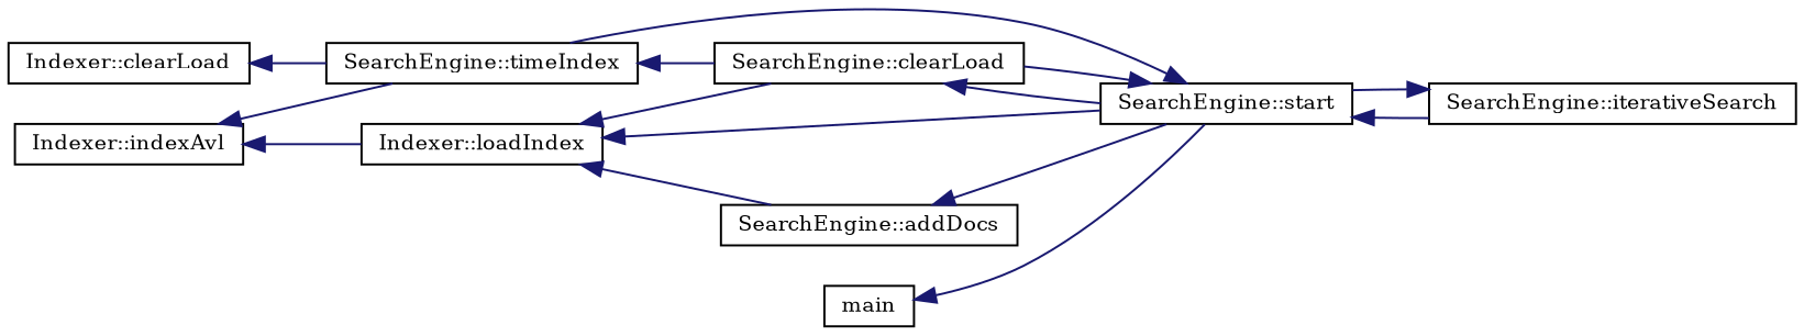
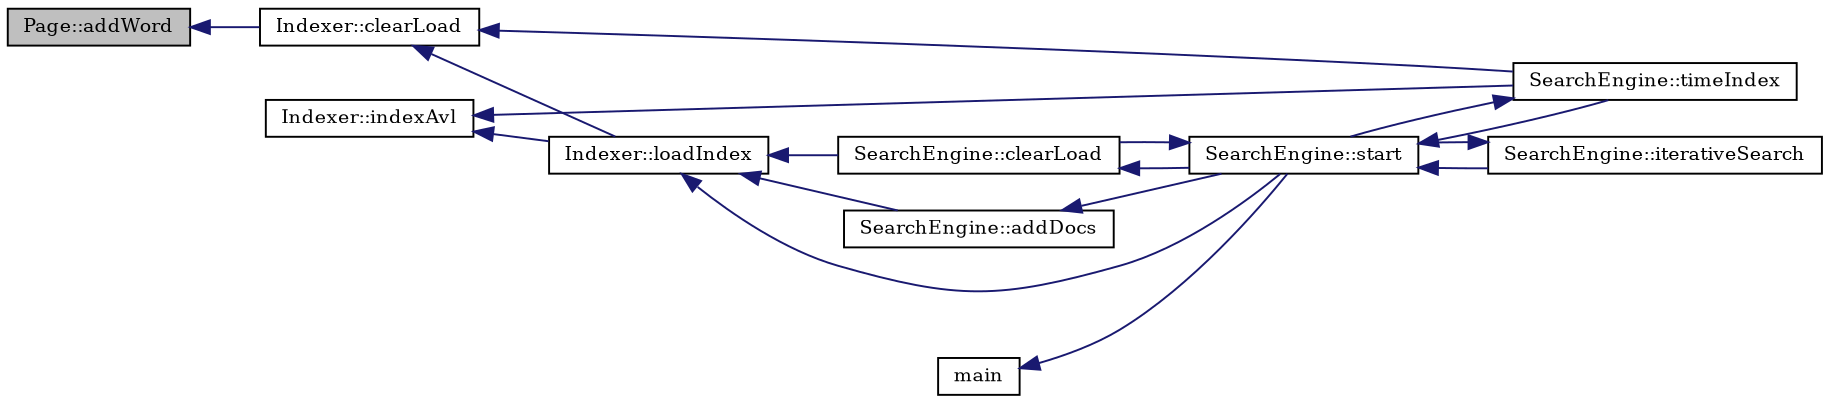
  digraph {
    fontname="DejaVu Serif"
    rankdir=LR
    node [color=black fillcolor=white fontname="DejaVu Serif" fontsize=10 shape=record style=filled]
    edge [color=midnightblue dir=back fontname="DejaVu Serif" fontsize=10 labelfontname=Helvetica labelfontsize=10 style=solid]
+   n1 [fillcolor=grey75 fontcolor=black height=0.2 label="Page::addWord" width=0.4]
    n2 [height=0.2 label="Indexer::clearLoad" width=0.4]
    n3 [height=0.2 label="Indexer::loadIndex" width=0.4]
    n4 [height=0.2 label="SearchEngine::timeIndex" width=0.4]
    n5 [height=0.2 label="Indexer::indexAvl" width=0.4]
    n6 [height=0.2 label="SearchEngine::clearLoad" width=0.4]
    n7 [height=0.2 label="SearchEngine::start" width=0.4]
    n8 [height=0.2 label="SearchEngine::addDocs" width=0.4]
    n9 [height=0.2 label="SearchEngine::iterativeSearch" width=0.4]
    n10 [height=0.2 label=main width=0.4]
+   n1 -> n2
+   n2 -> n3
    n2 -> n4
    n3 -> n6
    n3 -> n7
    n3 -> n8
-   n4 -> n6
+   n4 -> n7
    n5 -> n3
    n5 -> n4
    n6 -> n7
    n7 -> n4
    n7 -> n6
    n7 -> n9
    n8 -> n7
    n9 -> n7
    n10 -> n7
  }
